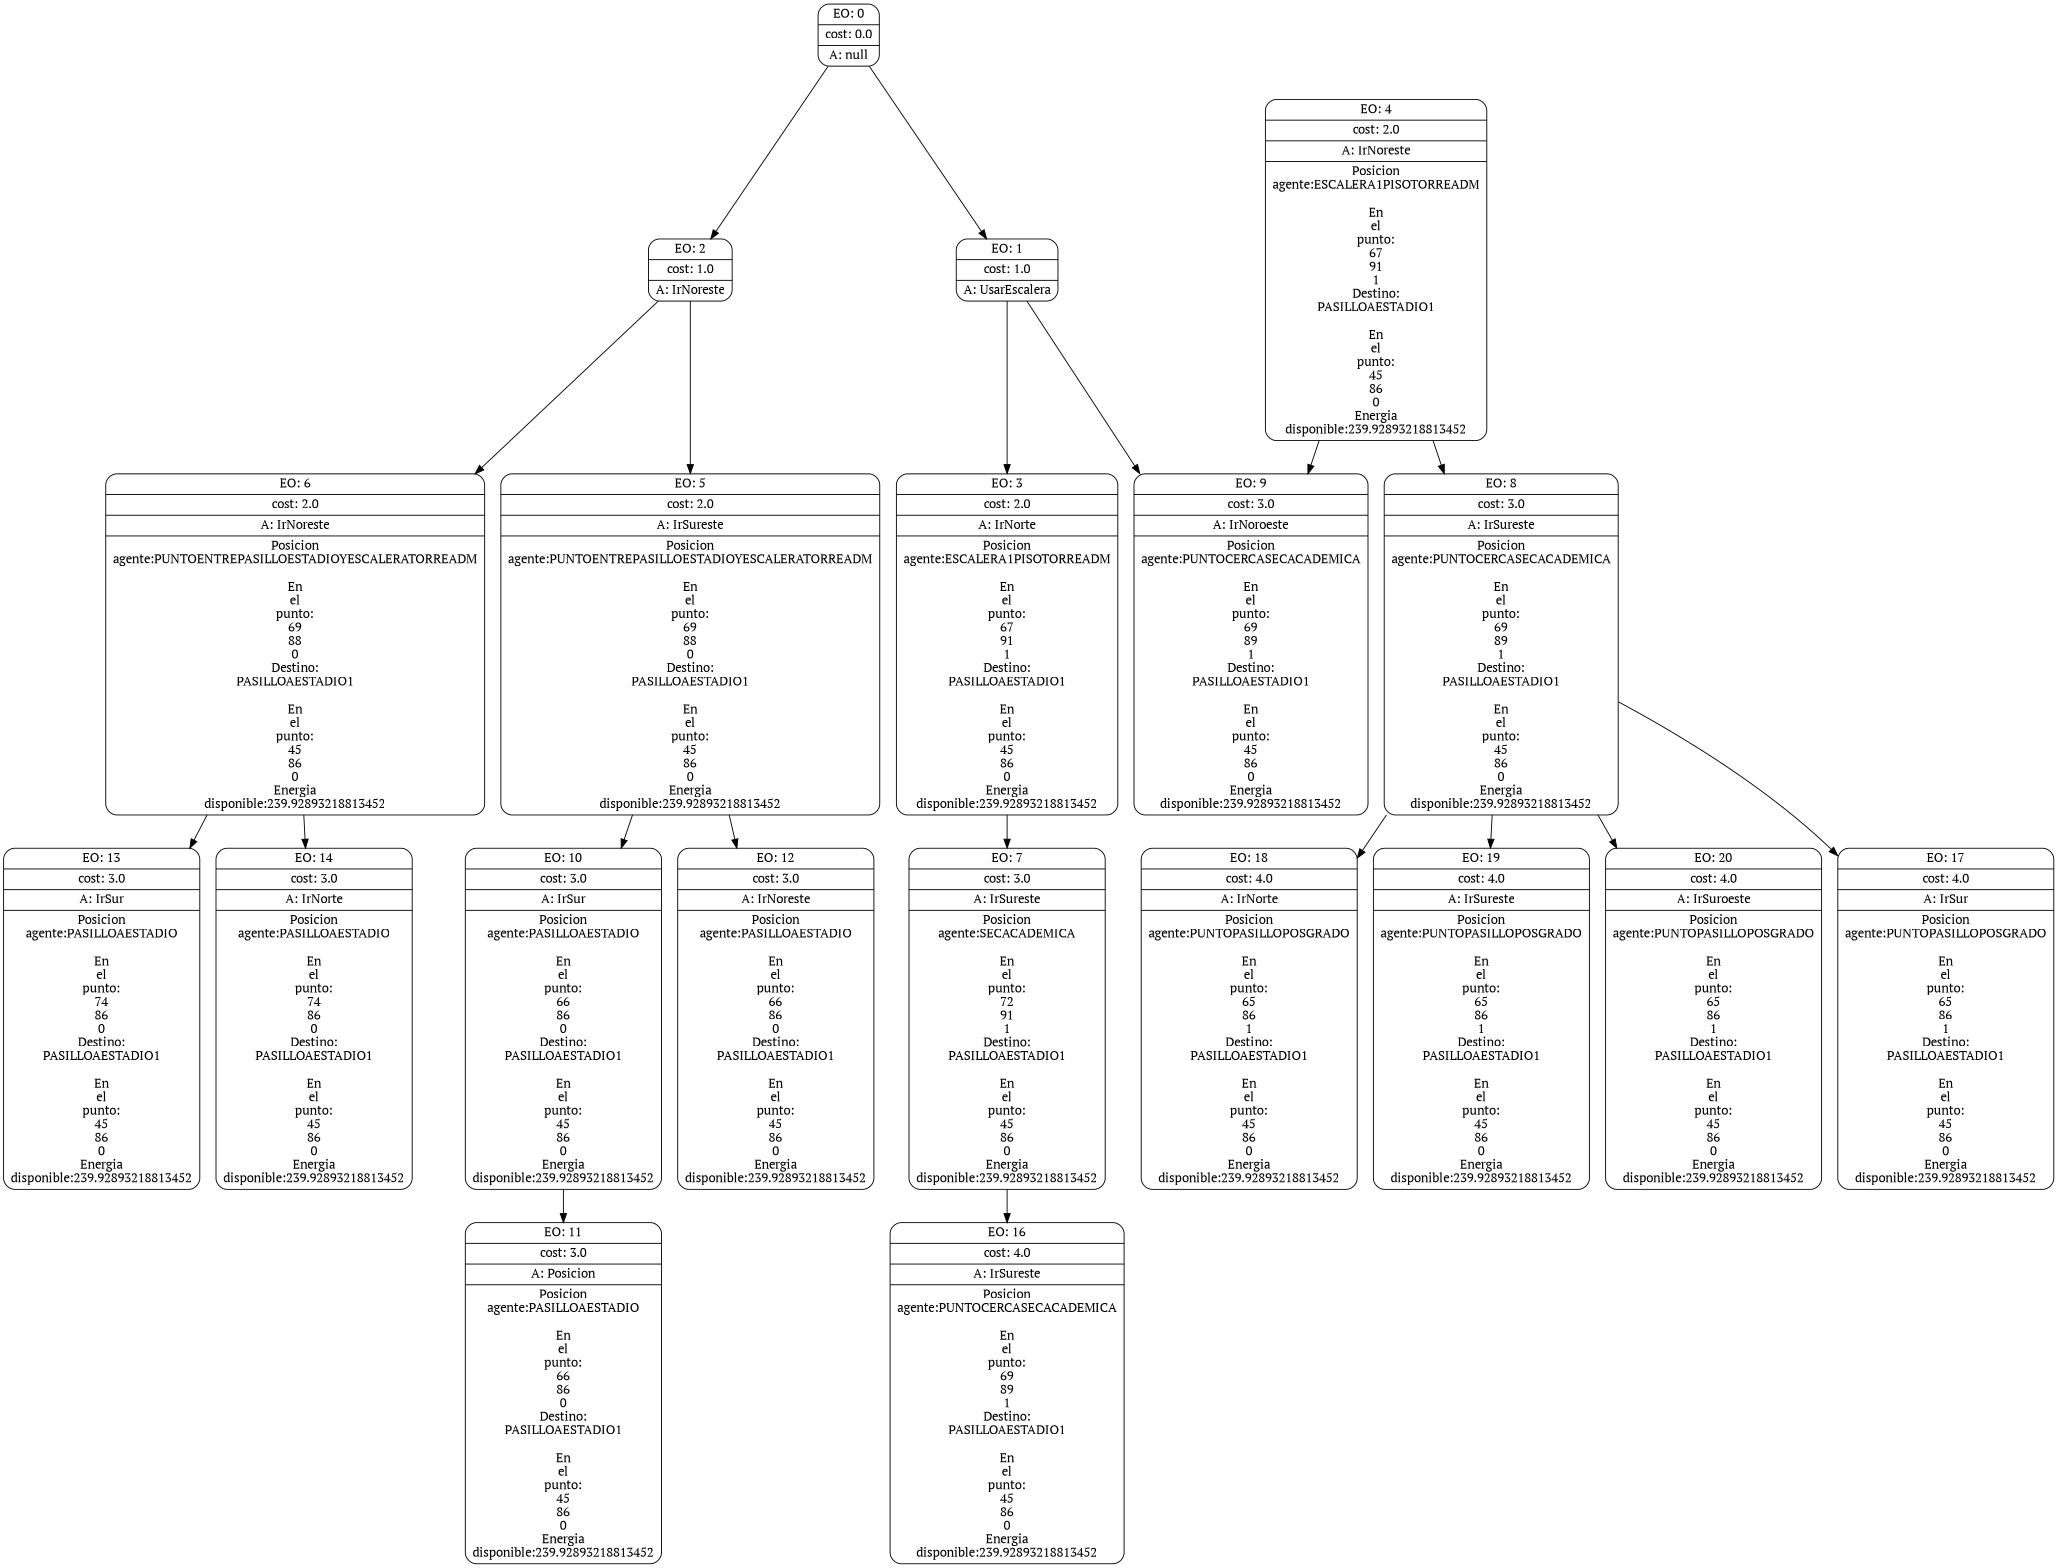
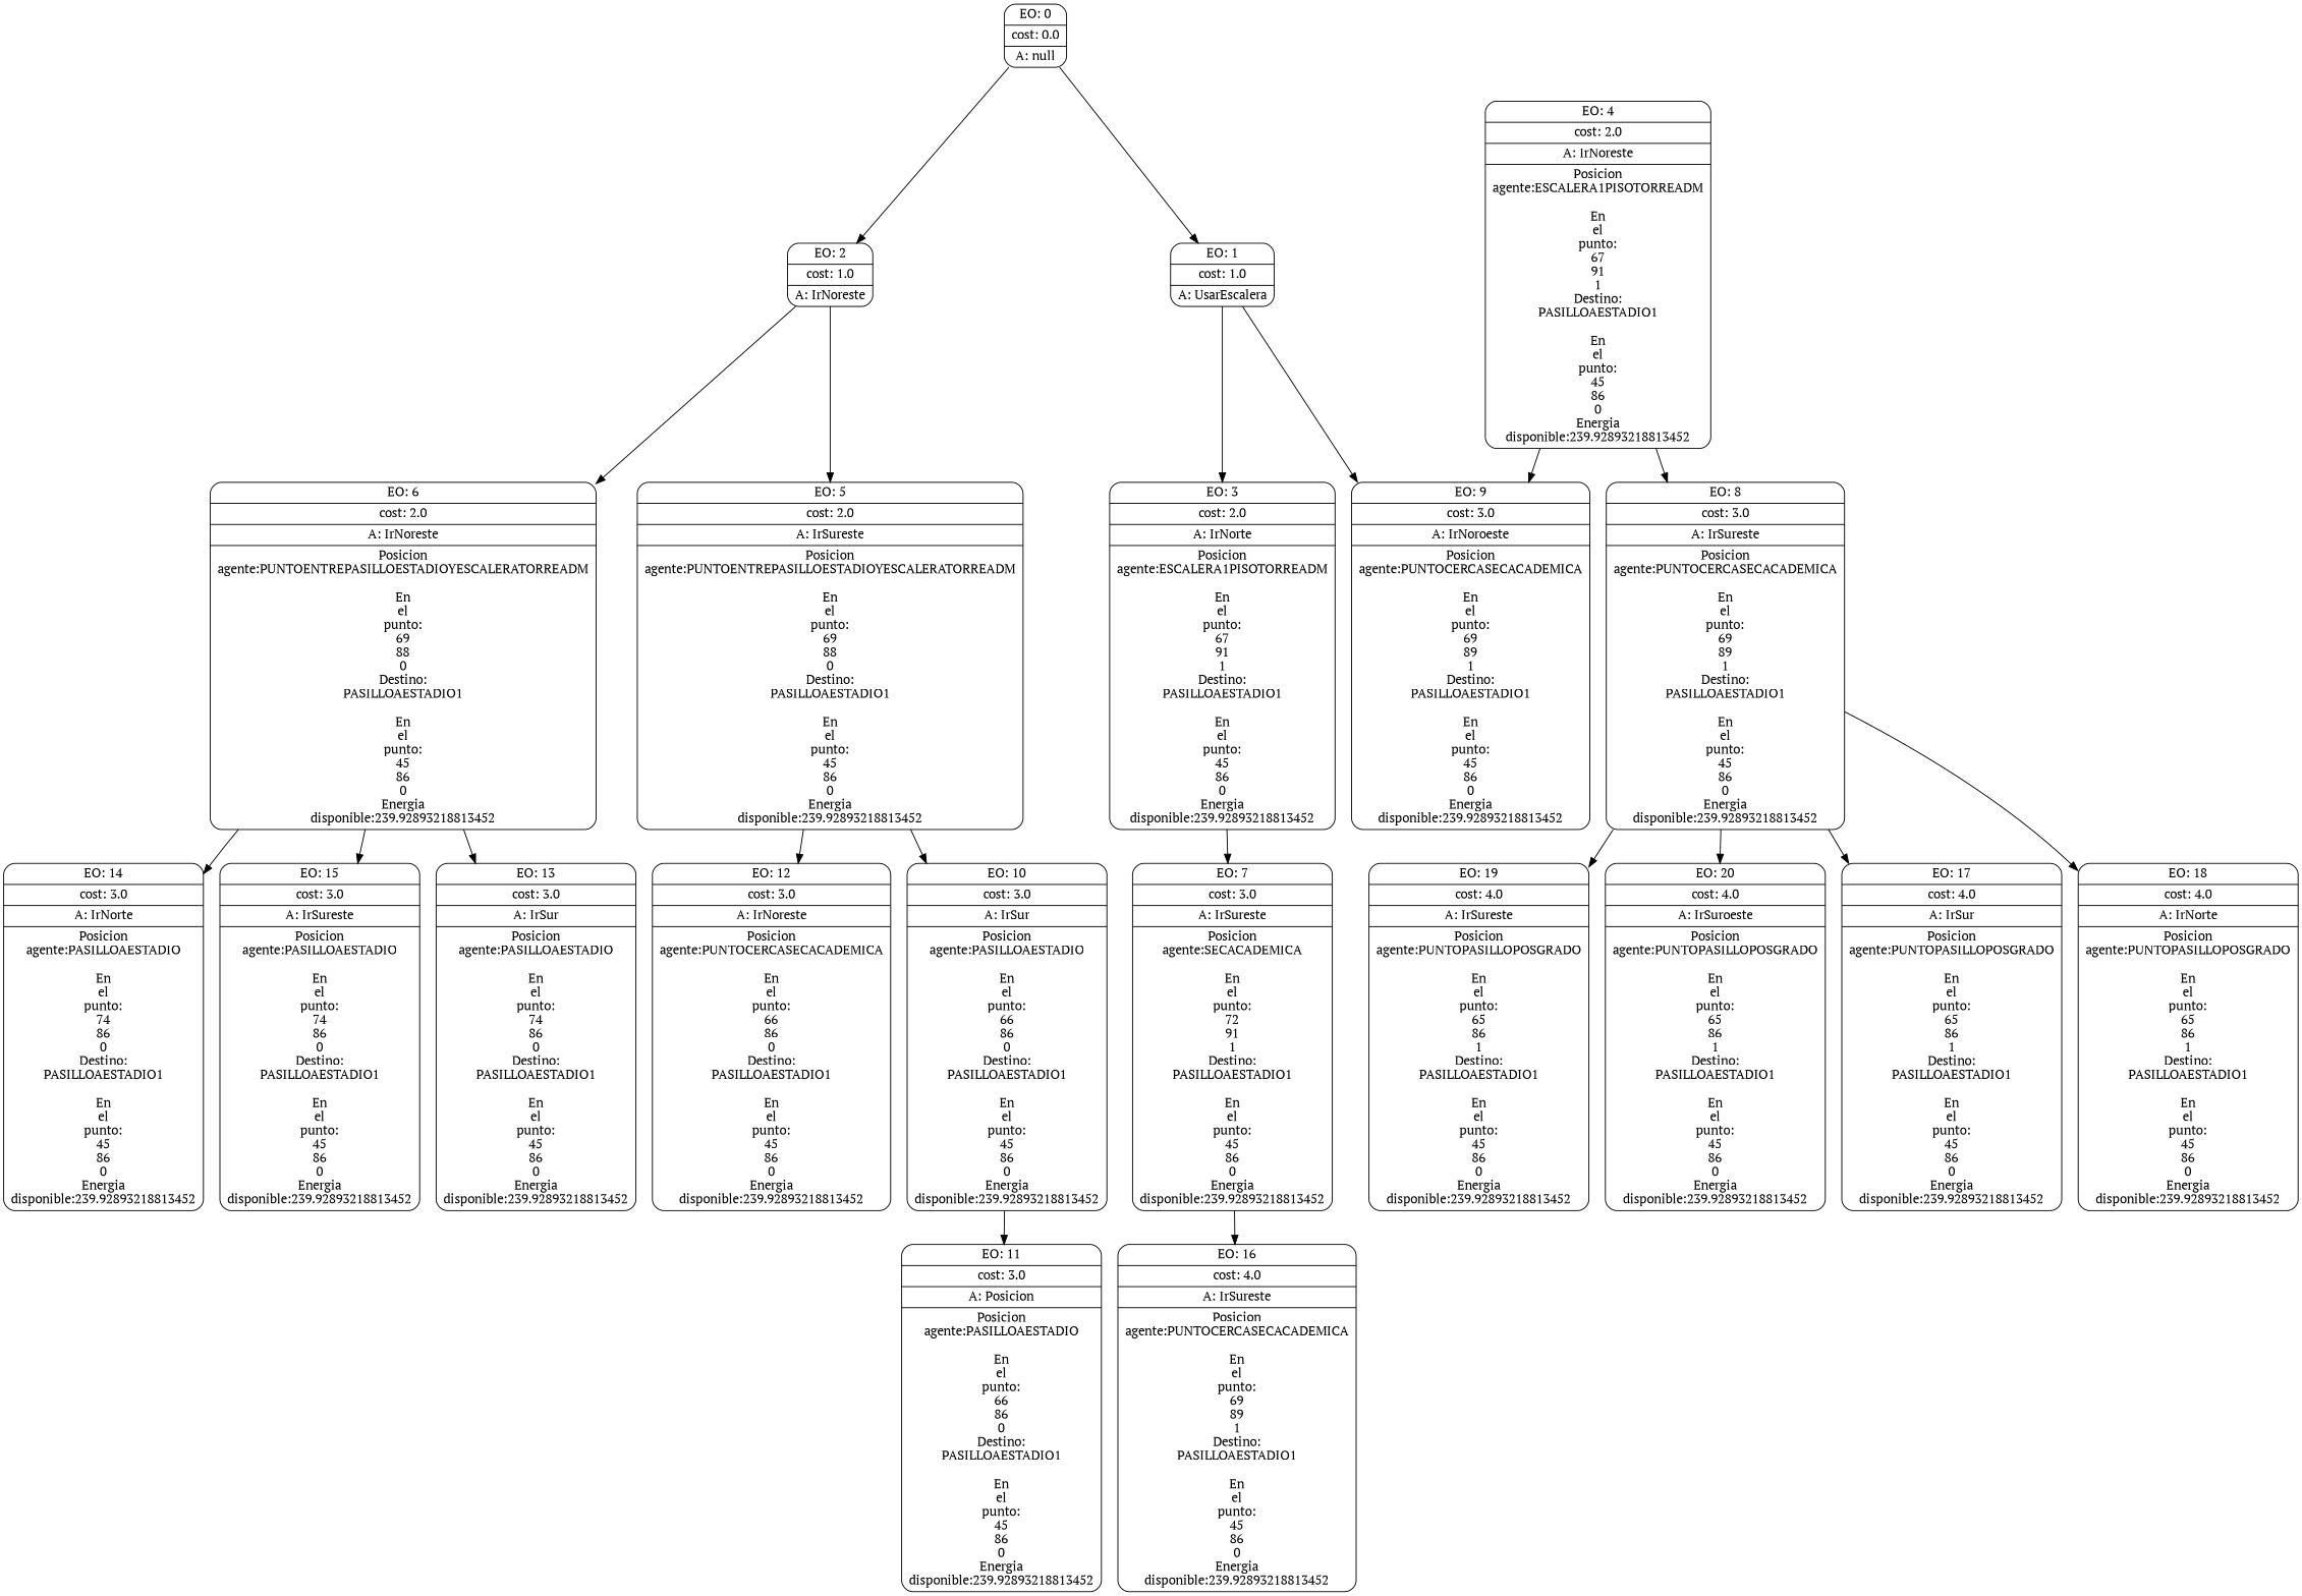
  digraph {
    fontname="PT Serif"
    node [fontname="PT Serif" shape=Mrecord]
    edge [fontname="PT Serif"]
    n1 [label="{EO: 0|cost: 0.0|A: null}"]
    n2 [label="{EO: 1|cost: 1.0|A: UsarEscalera}"]
    n3 [label="{EO: 2|cost: 1.0|A: IrNoreste}"]
    n4 [label="{EO: 3|cost: 2.0|A: IrNorte|Posicion\nagente:ESCALERA1PISOTORREADM\n\nEn\nel\npunto:\n67\n91\n1\nDestino:\nPASILLOAESTADIO1\n\nEn\nel\npunto:\n45\n86\n0\nEnergia\ndisponible:239.92893218813452\n}"]
    n5 [label="{EO: 9|cost: 3.0|A: IrNoroeste|Posicion\nagente:PUNTOCERCASECACADEMICA\n\nEn\nel\npunto:\n69\n89\n1\nDestino:\nPASILLOAESTADIO1\n\nEn\nel\npunto:\n45\n86\n0\nEnergia\ndisponible:239.92893218813452\n}"]
    n6 [label="{EO: 5|cost: 2.0|A: IrSureste|Posicion\nagente:PUNTOENTREPASILLOESTADIOYESCALERATORREADM\n\nEn\nel\npunto:\n69\n88\n0\nDestino:\nPASILLOAESTADIO1\n\nEn\nel\npunto:\n45\n86\n0\nEnergia\ndisponible:239.92893218813452\n}"]
    n7 [label="{EO: 6|cost: 2.0|A: IrNoreste|Posicion\nagente:PUNTOENTREPASILLOESTADIOYESCALERATORREADM\n\nEn\nel\npunto:\n69\n88\n0\nDestino:\nPASILLOAESTADIO1\n\nEn\nel\npunto:\n45\n86\n0\nEnergia\ndisponible:239.92893218813452\n}"]
    n8 [label="{EO: 7|cost: 3.0|A: IrSureste|Posicion\nagente:SECACADEMICA\n\nEn\nel\npunto:\n72\n91\n1\nDestino:\nPASILLOAESTADIO1\n\nEn\nel\npunto:\n45\n86\n0\nEnergia\ndisponible:239.92893218813452\n}"]
    n9 [label="{EO: 4|cost: 2.0|A: IrNoreste|Posicion\nagente:ESCALERA1PISOTORREADM\n\nEn\nel\npunto:\n67\n91\n1\nDestino:\nPASILLOAESTADIO1\n\nEn\nel\npunto:\n45\n86\n0\nEnergia\ndisponible:239.92893218813452\n}"]
    n10 [label="{EO: 8|cost: 3.0|A: IrSureste|Posicion\nagente:PUNTOCERCASECACADEMICA\n\nEn\nel\npunto:\n69\n89\n1\nDestino:\nPASILLOAESTADIO1\n\nEn\nel\npunto:\n45\n86\n0\nEnergia\ndisponible:239.92893218813452\n}"]
    n11 [label="{EO: 16|cost: 4.0|A: IrSureste|Posicion\nagente:PUNTOCERCASECACADEMICA\n\nEn\nel\npunto:\n69\n89\n1\nDestino:\nPASILLOAESTADIO1\n\nEn\nel\npunto:\n45\n86\n0\nEnergia\ndisponible:239.92893218813452\n}"]
    n12 [label="{EO: 17|cost: 4.0|A: IrSur|Posicion\nagente:PUNTOPASILLOPOSGRADO\n\nEn\nel\npunto:\n65\n86\n1\nDestino:\nPASILLOAESTADIO1\n\nEn\nel\npunto:\n45\n86\n0\nEnergia\ndisponible:239.92893218813452\n}"]
    n13 [label="{EO: 18|cost: 4.0|A: IrNorte|Posicion\nagente:PUNTOPASILLOPOSGRADO\n\nEn\nel\npunto:\n65\n86\n1\nDestino:\nPASILLOAESTADIO1\n\nEn\nel\npunto:\n45\n86\n0\nEnergia\ndisponible:239.92893218813452\n}"]
    n14 [label="{EO: 19|cost: 4.0|A: IrSureste|Posicion\nagente:PUNTOPASILLOPOSGRADO\n\nEn\nel\npunto:\n65\n86\n1\nDestino:\nPASILLOAESTADIO1\n\nEn\nel\npunto:\n45\n86\n0\nEnergia\ndisponible:239.92893218813452\n}"]
    n15 [label="{EO: 20|cost: 4.0|A: IrSuroeste|Posicion\nagente:PUNTOPASILLOPOSGRADO\n\nEn\nel\npunto:\n65\n86\n1\nDestino:\nPASILLOAESTADIO1\n\nEn\nel\npunto:\n45\n86\n0\nEnergia\ndisponible:239.92893218813452\n}"]
    n16 [label="{EO: 10|cost: 3.0|A: IrSur|Posicion\nagente:PASILLOAESTADIO\n\nEn\nel\npunto:\n66\n86\n0\nDestino:\nPASILLOAESTADIO1\n\nEn\nel\npunto:\n45\n86\n0\nEnergia\ndisponible:239.92893218813452\n}"]
-   n17 [label="{EO: 12|cost: 3.0|A: IrNoreste|Posicion\nagente:PASILLOAESTADIO\n\nEn\nel\npunto:\n66\n86\n0\nDestino:\nPASILLOAESTADIO1\n\nEn\nel\npunto:\n45\n86\n0\nEnergia\ndisponible:239.92893218813452\n}"]
+   n17 [label="{EO: 12|cost: 3.0|A: IrNoreste|Posicion\nagente:PUNTOCERCASECACADEMICA\n\nEn\nel\npunto:\n66\n86\n0\nDestino:\nPASILLOAESTADIO1\n\nEn\nel\npunto:\n45\n86\n0\nEnergia\ndisponible:239.92893218813452\n}"]
    n18 [label="{EO: 13|cost: 3.0|A: IrSur|Posicion\nagente:PASILLOAESTADIO\n\nEn\nel\npunto:\n74\n86\n0\nDestino:\nPASILLOAESTADIO1\n\nEn\nel\npunto:\n45\n86\n0\nEnergia\ndisponible:239.92893218813452\n}"]
    n19 [label="{EO: 14|cost: 3.0|A: IrNorte|Posicion\nagente:PASILLOAESTADIO\n\nEn\nel\npunto:\n74\n86\n0\nDestino:\nPASILLOAESTADIO1\n\nEn\nel\npunto:\n45\n86\n0\nEnergia\ndisponible:239.92893218813452\n}"]
+   n20 [label="{EO: 15|cost: 3.0|A: IrSureste|Posicion\nagente:PASILLOAESTADIO\n\nEn\nel\npunto:\n74\n86\n0\nDestino:\nPASILLOAESTADIO1\n\nEn\nel\npunto:\n45\n86\n0\nEnergia\ndisponible:239.92893218813452\n}"]
    n21 [label="{EO: 11|cost: 3.0|A: Posicion|Posicion\nagente:PASILLOAESTADIO\n\nEn\nel\npunto:\n66\n86\n0\nDestino:\nPASILLOAESTADIO1\n\nEn\nel\npunto:\n45\n86\n0\nEnergia\ndisponible:239.92893218813452\n}"]
    n1 -> n2
    n1 -> n3
    n2 -> n4
    n2 -> n5
    n3 -> n6
    n3 -> n7
    n4 -> n8
    n6 -> n16
    n6 -> n17
    n7 -> n18
    n7 -> n19
+   n7 -> n20
    n8 -> n11
    n9 -> n5
    n9 -> n10
    n10 -> n12
    n10 -> n13
    n10 -> n14
    n10 -> n15
    n16 -> n21
  }
